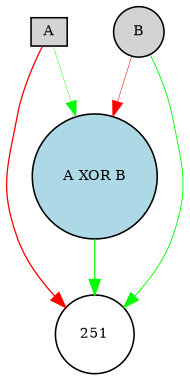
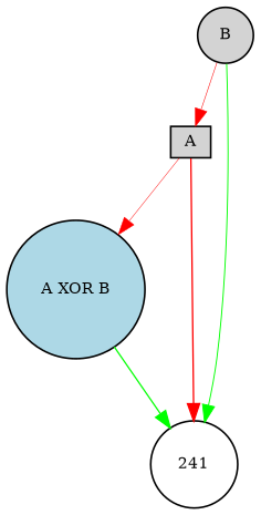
  digraph {
    node [fillcolor=lightgray fontsize=9 shape=circle style=filled]
    edge [color=green style=solid]
    A [height=0.2 shape=box width=0.2]
    "A XOR B" [fillcolor=lightblue height=0.2 width=0.2]
-   251 [fillcolor=white height=0.2 width=0.2]
+   251 [fillcolor=white height=0.2 width=0.2 label=241]
    B [height=0.2 width=0.2]
-   A -> "A XOR B" [penwidth=0.27746715423820356]
+   A -> "A XOR B" [color=red penwidth=0.27746715423820356]
    A -> 251 [color=red penwidth=0.8211435514314741]
    "A XOR B" -> 251 [penwidth=0.7733469432954606]
-   B -> "A XOR B" [color=red penwidth=0.33084029605966325]
+   B -> A [color=red penwidth=0.33084029605966325]
    B -> 251 [penwidth=0.5794269955459399]
  }
